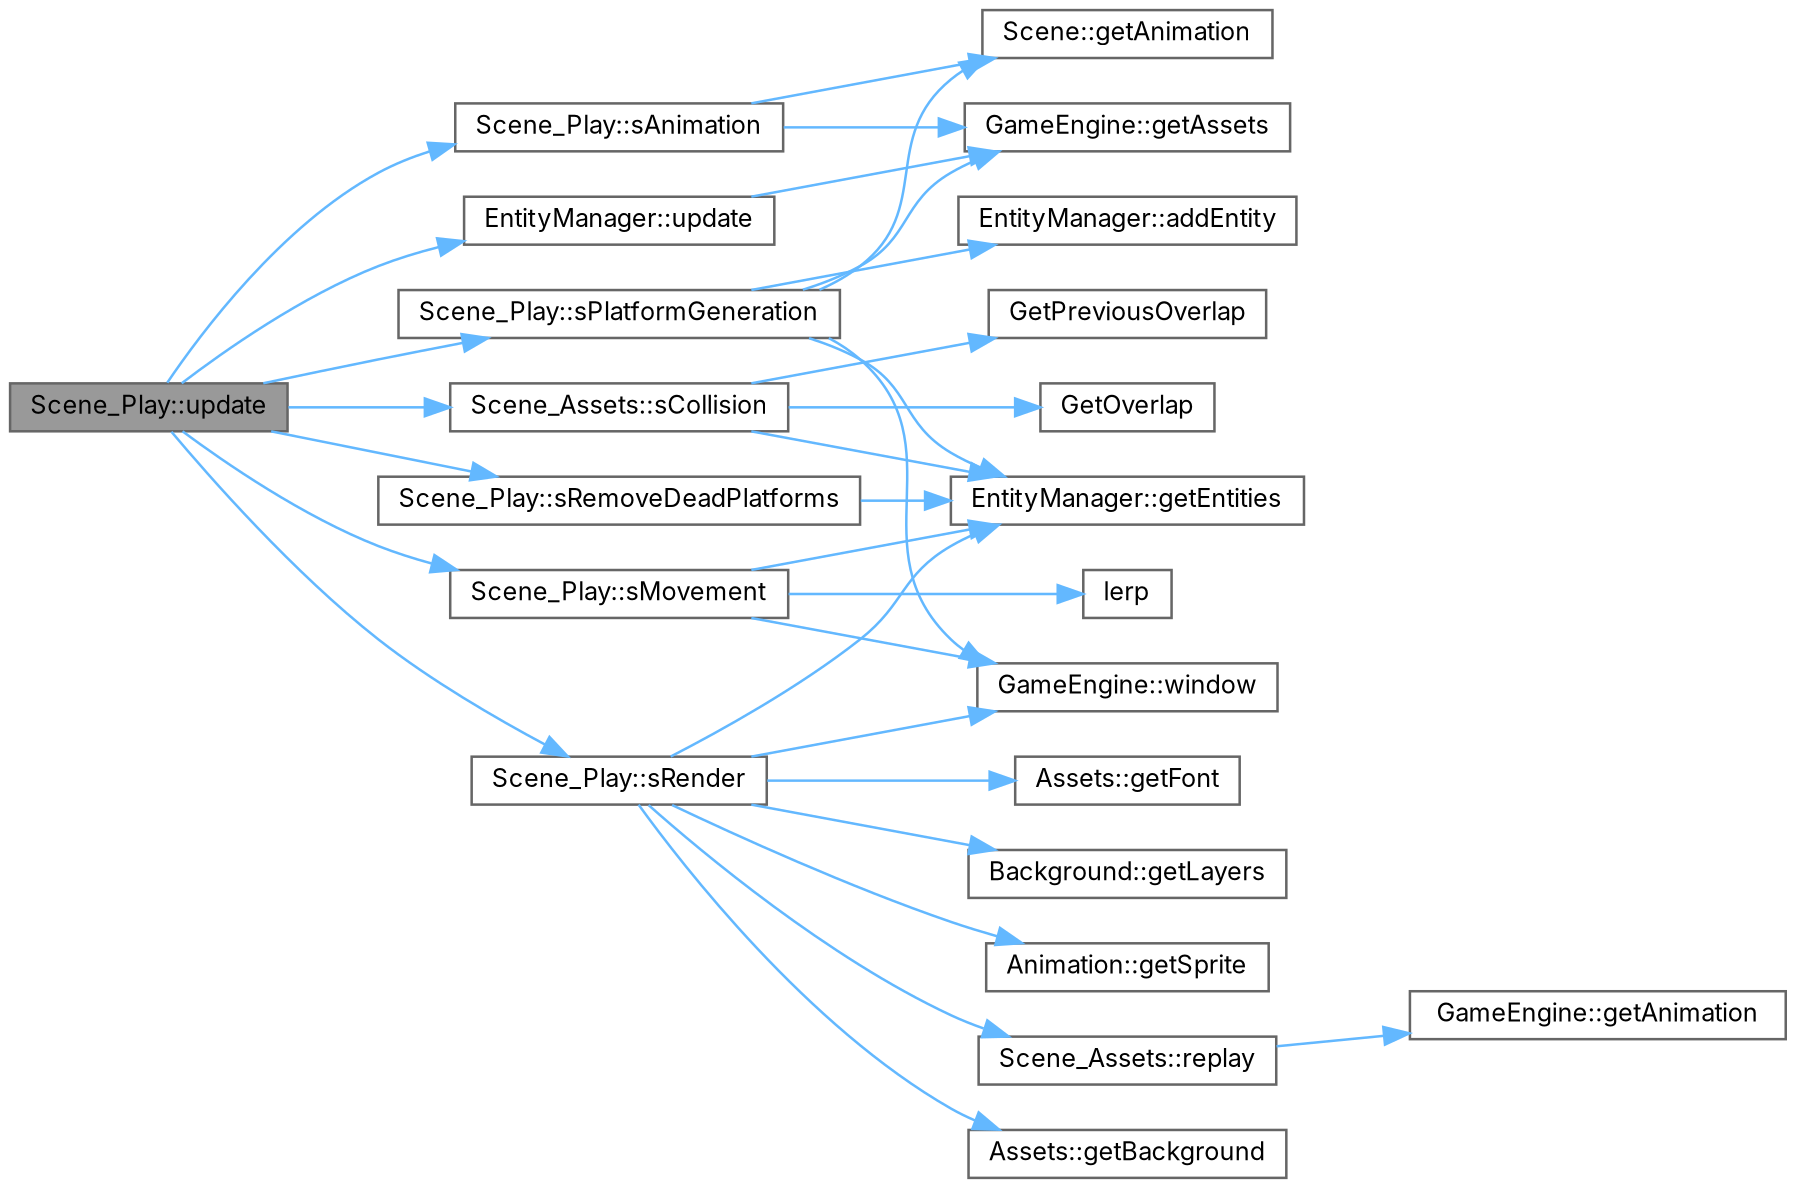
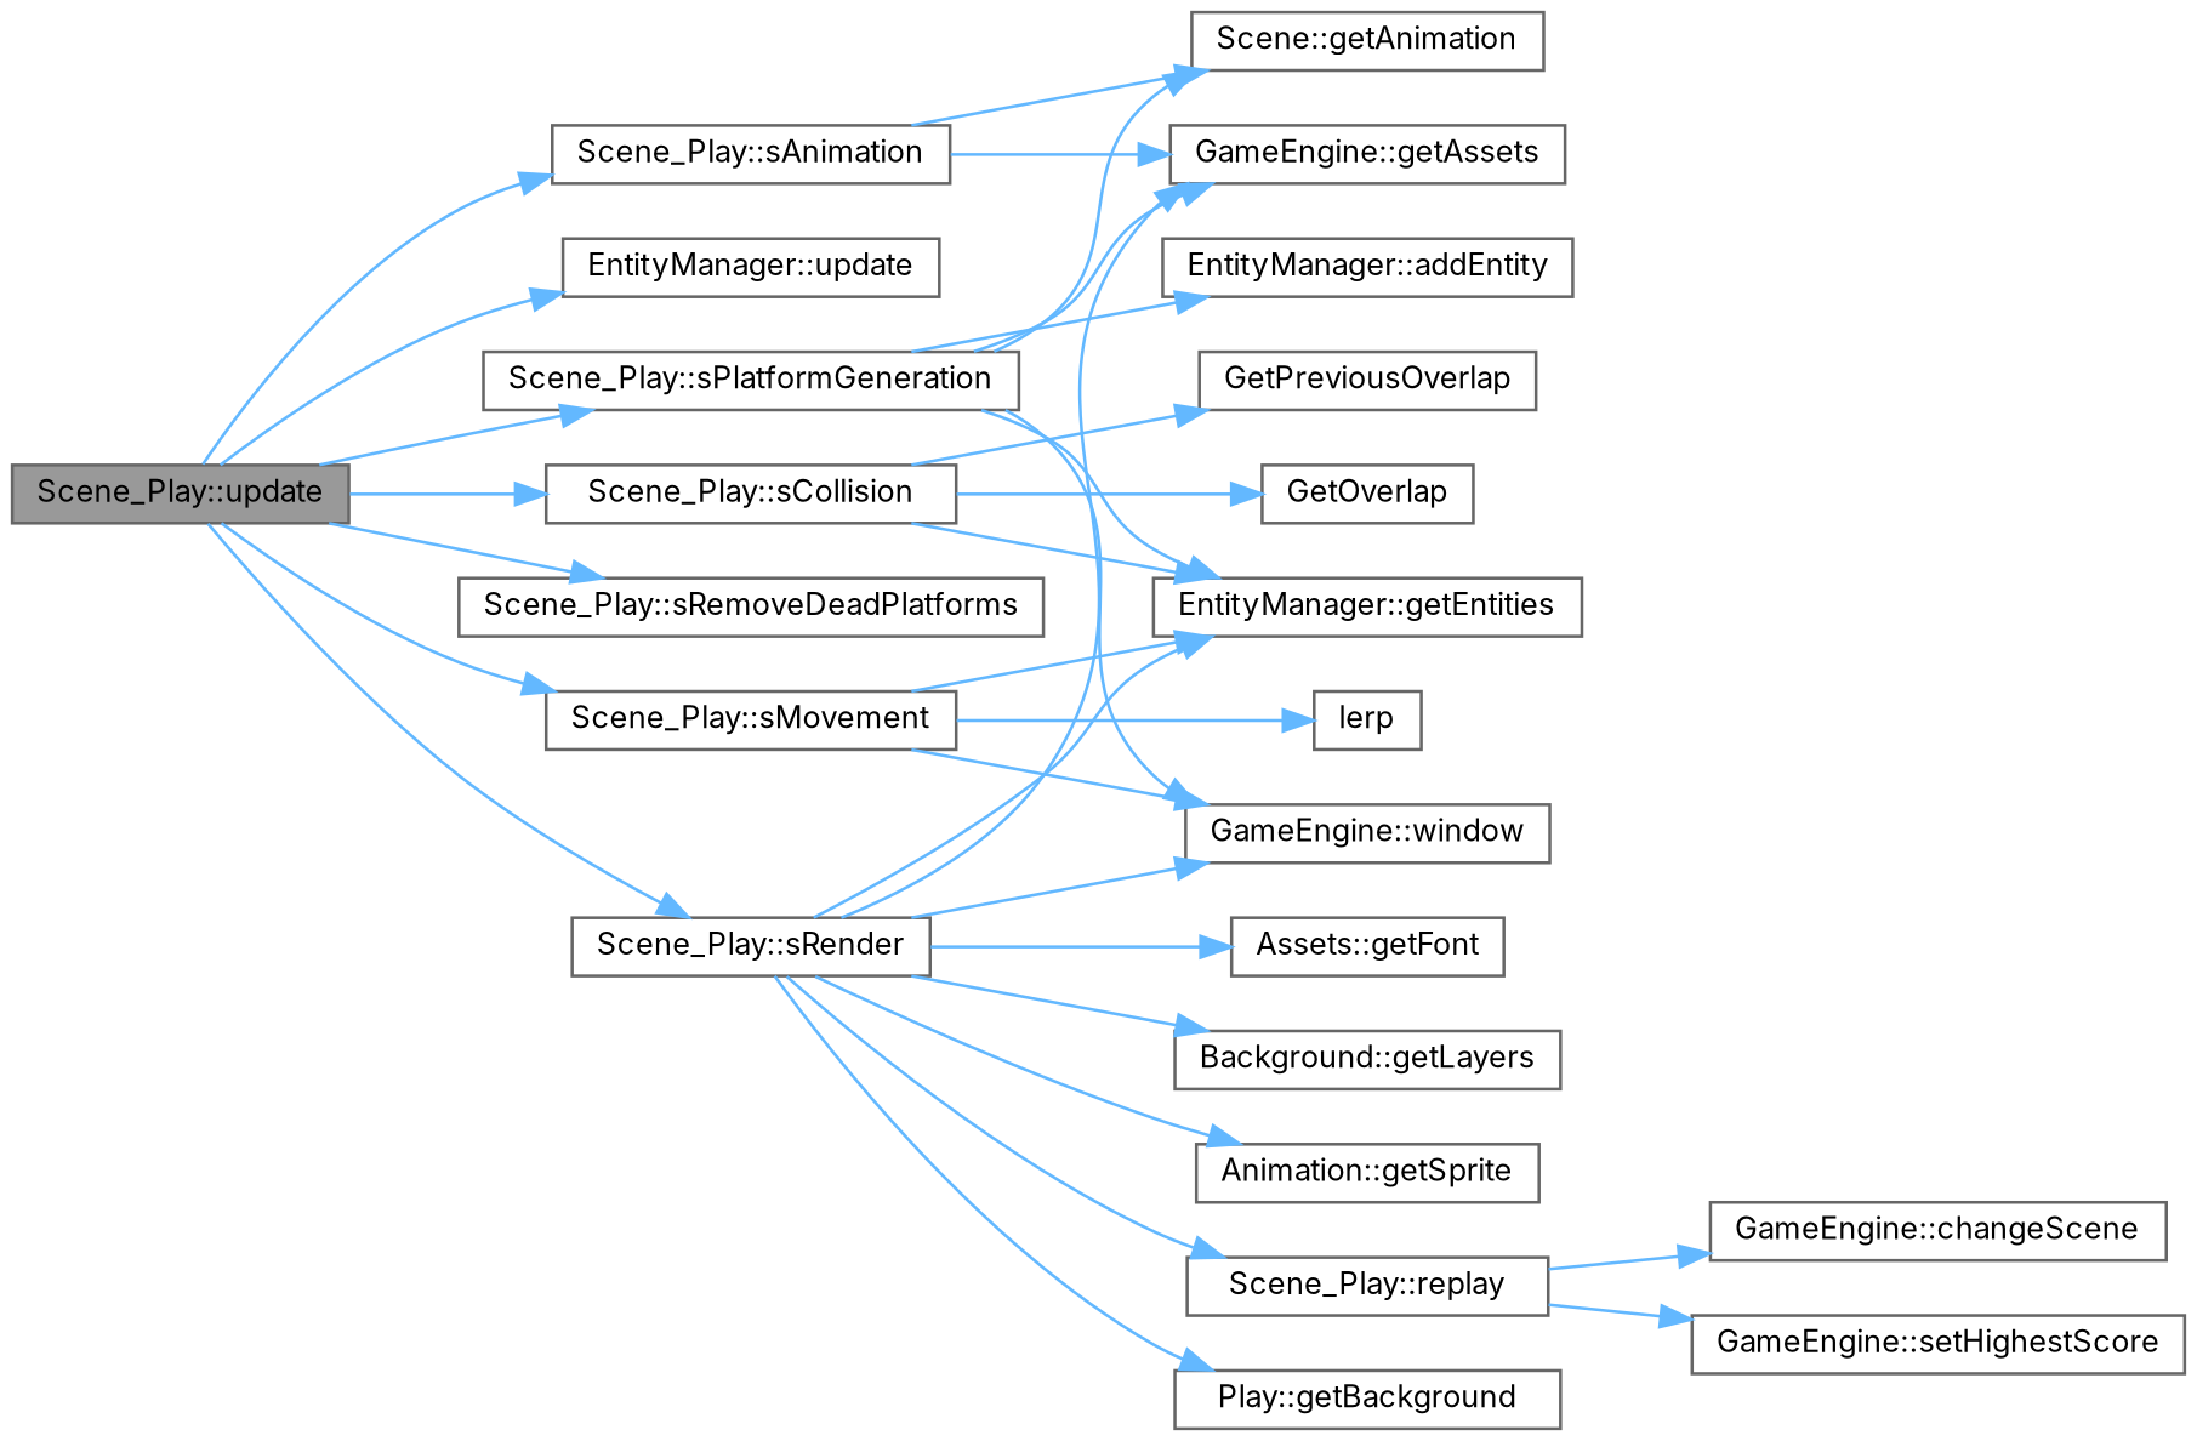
  digraph {
    fontname=Inter
    rankdir=LR
    node [color=grey40 fillcolor=white fontname=Inter fontsize=10 shape=box style=filled]
    edge [color=steelblue1 fontname=Inter fontsize=10 labelfontname=Helvetica labelfontsize=10 style=solid]
    n1 [color=gray40 fillcolor=grey60 fontcolor=black height=0.2 label="Scene_Play::update" width=0.4]
    n2 [height=0.2 label="Scene_Play::sAnimation" width=0.4]
-   n3 [height=0.2 label="Scene_Assets::sCollision" width=0.4]
+   n3 [height=0.2 label="Scene_Play::sCollision" width=0.4]
    n4 [height=0.2 label="Scene_Play::sMovement" width=0.4]
    n5 [height=0.2 label="Scene_Play::sPlatformGeneration" width=0.4]
    n6 [height=0.2 label="Scene_Play::sRemoveDeadPlatforms" width=0.4]
    n7 [height=0.2 label="Scene_Play::sRender" width=0.4]
    n8 [height=0.2 label="EntityManager::update" width=0.4]
    n9 [height=0.2 label="Scene::getAnimation" width=0.4]
    n10 [height=0.2 label="GameEngine::getAssets" width=0.4]
    n11 [height=0.2 label="EntityManager::getEntities" width=0.4]
    n12 [height=0.2 label=GetOverlap width=0.4]
    n13 [height=0.2 label=GetPreviousOverlap width=0.4]
    n14 [height=0.2 label=lerp width=0.4]
    n15 [height=0.2 label="GameEngine::window" width=0.4]
    n16 [height=0.2 label="EntityManager::addEntity" width=0.4]
-   n17 [height=0.2 label="Assets::getBackground" width=0.4]
+   n17 [height=0.2 label="Play::getBackground" width=0.4]
    n18 [height=0.2 label="Assets::getFont" width=0.4]
    n19 [height=0.2 label="Background::getLayers" width=0.4]
    n20 [height=0.2 label="Animation::getSprite" width=0.4]
-   n21 [height=0.2 label="Scene_Assets::replay" width=0.4]
-   n22 [height=0.2 label="GameEngine::getAnimation" width=0.4]
+   n21 [height=0.2 label="Scene_Play::replay" width=0.4]
+   n22 [height=0.2 label="GameEngine::changeScene" width=0.4]
+   n23 [height=0.2 label="GameEngine::setHighestScore" width=0.4]
    n1 -> n2
    n1 -> n3
    n1 -> n4
    n1 -> n5
    n1 -> n6
    n1 -> n7
    n1 -> n8
    n2 -> n9
    n2 -> n10
    n3 -> n11
    n3 -> n12
    n3 -> n13
    n4 -> n11
    n4 -> n14
    n4 -> n15
    n5 -> n9
    n5 -> n10
    n5 -> n11
    n5 -> n15
    n5 -> n16
-   n6 -> n11
-   n8 -> n10
+   n7 -> n10
    n7 -> n11
    n7 -> n15
    n7 -> n17
    n7 -> n18
    n7 -> n19
    n7 -> n20
    n7 -> n21
    n21 -> n22
+   n21 -> n23
  }
